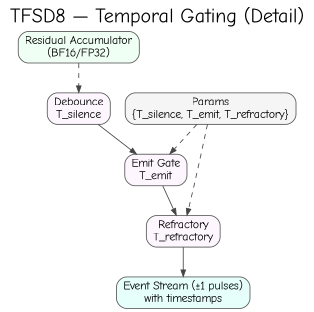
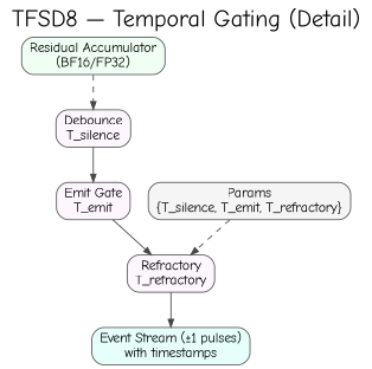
  digraph {
    fontname="Comic Neue"
    fontsize=24
    label="TFSD8 — Temporal Gating (Detail)"
    labelloc=t
    rankdir=TB
    node [color="#555555" fillcolor="#fef6ff" fontname="Comic Neue" shape=rectangle style="rounded,filled"]
    edge [arrowsize=0.8 color="#444444" fontname="Comic Neue"]
    n1 [fillcolor="#f0fff4" label="Residual Accumulator\n(BF16/FP32)"]
    n2 [label="Debounce\nT_silence"]
    n3 [label="Emit Gate\nT_emit"]
    n4 [label="Refractory\nT_refractory"]
    n5 [fillcolor="#e6fffb" label="Event Stream (±1 pulses)\nwith timestamps"]
    n6 [fillcolor="#f5f5f5" label="Params\n{T_silence, T_emit, T_refractory}"]
    n1 -> n2 [style=dashed]
    n2 -> n3
    n3 -> n4
    n4 -> n5
-   n6 -> n3 [style=dashed]
    n6 -> n4 [style=dashed]
  }
